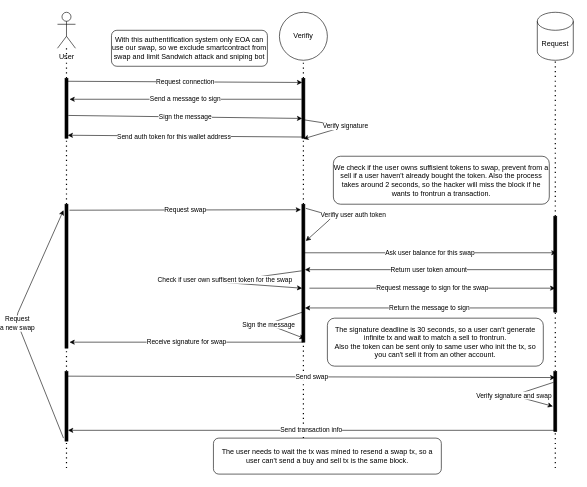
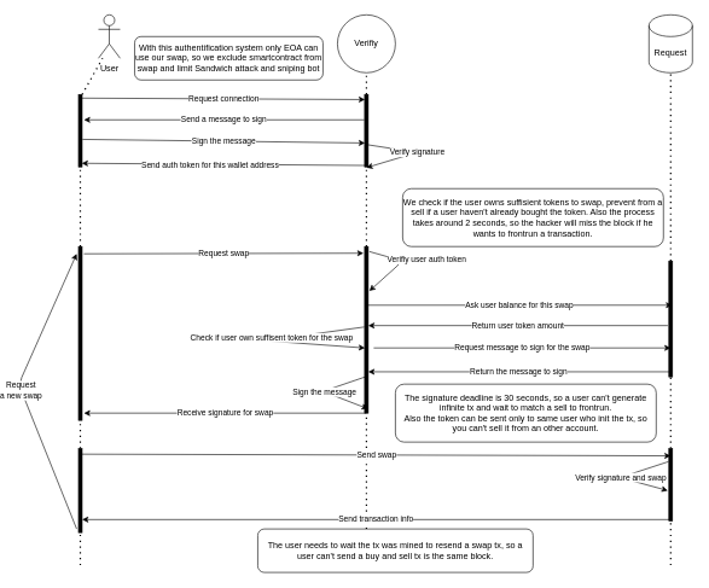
  <mxCell id="0" />
  <mxCell id="1" parent="0" />
- <mxCell id="2" value="User" style="shape=umlActor;verticalLabelPosition=bottom;verticalAlign=top;html=1;outlineConnect=0;" parent="1" vertex="1"><mxGeometry x="90" y="20" width="30" height="60" as="geometry" /></mxCell>
+ <mxCell id="2" value="User" style="shape=umlActor;verticalLabelPosition=bottom;verticalAlign=top;html=1;outlineConnect=0;" parent="1" vertex="1"><mxGeometry x="130" y="20" width="30" height="60" as="geometry" /></mxCell>
  <mxCell id="3" value="" style="endArrow=none;dashed=1;html=1;dashPattern=1 3;strokeWidth=2;startArrow=none;" parent="1" source="9" target="2" edge="1"><mxGeometry width="50" height="50" relative="1" as="geometry"><mxPoint x="105" y="780" as="sourcePoint" /><mxPoint x="100" y="110" as="targetPoint" /></mxGeometry></mxCell>
  <mxCell id="4" value="Verifiy" style="ellipse;whiteSpace=wrap;html=1;aspect=fixed;" parent="1" vertex="1"><mxGeometry x="460" y="20" width="80" height="80" as="geometry" /></mxCell>
  <mxCell id="5" value="Request" style="shape=cylinder3;whiteSpace=wrap;html=1;boundedLbl=1;backgroundOutline=1;size=15;" parent="1" vertex="1"><mxGeometry x="890" y="20" width="60" height="80" as="geometry" /></mxCell>
  <mxCell id="6" value="" style="endArrow=none;dashed=1;html=1;dashPattern=1 3;strokeWidth=2;entryX=0.5;entryY=1;entryDx=0;entryDy=0;startArrow=none;" parent="1" source="11" target="4" edge="1"><mxGeometry width="50" height="50" relative="1" as="geometry"><mxPoint x="500" y="770" as="sourcePoint" /><mxPoint x="157" y="120" as="targetPoint" /></mxGeometry></mxCell>
  <mxCell id="7" value="" style="endArrow=none;dashed=1;html=1;dashPattern=1 3;strokeWidth=2;entryX=0.5;entryY=1;entryDx=0;entryDy=0;entryPerimeter=0;startArrow=none;" parent="1" source="23" target="5" edge="1"><mxGeometry width="50" height="50" relative="1" as="geometry"><mxPoint x="920" y="780" as="sourcePoint" /><mxPoint x="510" y="110" as="targetPoint" /></mxGeometry></mxCell>
  <mxCell id="8" value="" style="endArrow=none;dashed=1;html=1;dashPattern=1 3;strokeWidth=2;startArrow=none;" parent="1" source="19" target="9" edge="1"><mxGeometry width="50" height="50" relative="1" as="geometry"><mxPoint x="105" y="780" as="sourcePoint" /><mxPoint x="105" y="80" as="targetPoint" /></mxGeometry></mxCell>
  <mxCell id="9" value="" style="html=1;points=[];perimeter=orthogonalPerimeter;fillColor=strokeColor;" parent="1" vertex="1"><mxGeometry x="102.5" y="130" width="5" height="100" as="geometry" /></mxCell>
  <mxCell id="10" value="" style="endArrow=none;dashed=1;html=1;dashPattern=1 3;strokeWidth=2;entryX=0.5;entryY=1;entryDx=0;entryDy=0;startArrow=none;" parent="1" source="21" target="11" edge="1"><mxGeometry width="50" height="50" relative="1" as="geometry"><mxPoint x="500" y="770" as="sourcePoint" /><mxPoint x="500" y="100" as="targetPoint" /></mxGeometry></mxCell>
  <mxCell id="11" value="" style="html=1;points=[];perimeter=orthogonalPerimeter;fillColor=strokeColor;" parent="1" vertex="1"><mxGeometry x="497.5" y="130" width="5" height="100" as="geometry" /></mxCell>
  <mxCell id="12" value="Request connection" style="endArrow=classic;html=1;exitX=0.9;exitY=0.05;exitDx=0;exitDy=0;exitPerimeter=0;entryX=0.1;entryY=0.07;entryDx=0;entryDy=0;entryPerimeter=0;" parent="1" source="9" target="11" edge="1"><mxGeometry width="50" height="50" relative="1" as="geometry"><mxPoint x="830" y="320" as="sourcePoint" /><mxPoint x="880" y="270" as="targetPoint" /></mxGeometry></mxCell>
  <mxCell id="13" value="Send a message to sign" style="endArrow=classic;html=1;exitX=-0.1;exitY=0.35;exitDx=0;exitDy=0;exitPerimeter=0;" parent="1" source="11" edge="1"><mxGeometry width="50" height="50" relative="1" as="geometry"><mxPoint x="830" y="350" as="sourcePoint" /><mxPoint x="110" y="165" as="targetPoint" /></mxGeometry></mxCell>
  <mxCell id="14" value="Sign the message" style="endArrow=classic;html=1;exitX=1.1;exitY=0.62;exitDx=0;exitDy=0;exitPerimeter=0;entryX=0.1;entryY=0.67;entryDx=0;entryDy=0;entryPerimeter=0;" parent="1" source="9" target="11" edge="1"><mxGeometry width="50" height="50" relative="1" as="geometry"><mxPoint x="117" y="145" as="sourcePoint" /><mxPoint x="490" y="190" as="targetPoint" /><Array as="points" /></mxGeometry></mxCell>
  <mxCell id="15" value="" style="endArrow=classic;html=1;exitX=0.3;exitY=0.98;exitDx=0;exitDy=0;exitPerimeter=0;entryX=0.9;entryY=0.95;entryDx=0;entryDy=0;entryPerimeter=0;" parent="1" source="11" target="9" edge="1"><mxGeometry width="50" height="50" relative="1" as="geometry"><mxPoint x="830" y="360" as="sourcePoint" /><mxPoint x="880" y="310" as="targetPoint" /></mxGeometry></mxCell>
  <mxCell id="16" value="Send auth token for this wallet address" style="edgeLabel;html=1;align=center;verticalAlign=middle;resizable=0;points=[];" parent="15" vertex="1" connectable="0"><mxGeometry x="0.097" y="1" relative="1" as="geometry"><mxPoint as="offset" /></mxGeometry></mxCell>
  <mxCell id="17" value="With this authentification system only EOA can use our swap, so we exclude smartcontract from swap and limit Sandwich attack and sniping bot" style="rounded=1;whiteSpace=wrap;html=1;" parent="1" vertex="1"><mxGeometry x="180" y="50" width="260" height="60" as="geometry" /></mxCell>
  <mxCell id="18" value="" style="endArrow=none;dashed=1;html=1;dashPattern=1 3;strokeWidth=2;startArrow=none;" parent="1" source="37" target="19" edge="1"><mxGeometry width="50" height="50" relative="1" as="geometry"><mxPoint x="105" y="780" as="sourcePoint" /><mxPoint x="105" y="230" as="targetPoint" /></mxGeometry></mxCell>
  <mxCell id="19" value="" style="html=1;points=[];perimeter=orthogonalPerimeter;fillColor=strokeColor;" parent="1" vertex="1"><mxGeometry x="102.5" y="340" width="5" height="240" as="geometry" /></mxCell>
  <mxCell id="20" value="" style="endArrow=none;dashed=1;html=1;dashPattern=1 3;strokeWidth=2;entryX=0.5;entryY=1;entryDx=0;entryDy=0;" parent="1" target="21" edge="1"><mxGeometry width="50" height="50" relative="1" as="geometry"><mxPoint x="500" y="770" as="sourcePoint" /><mxPoint x="500" y="230" as="targetPoint" /></mxGeometry></mxCell>
  <mxCell id="21" value="" style="html=1;points=[];perimeter=orthogonalPerimeter;fillColor=strokeColor;" parent="1" vertex="1"><mxGeometry x="497.5" y="340" width="5" height="230" as="geometry" /></mxCell>
  <mxCell id="22" value="" style="endArrow=none;dashed=1;html=1;dashPattern=1 3;strokeWidth=2;entryX=0.5;entryY=1;entryDx=0;entryDy=0;entryPerimeter=0;startArrow=none;" parent="1" source="35" target="23" edge="1"><mxGeometry width="50" height="50" relative="1" as="geometry"><mxPoint x="920" y="780" as="sourcePoint" /><mxPoint x="920" y="100" as="targetPoint" /></mxGeometry></mxCell>
  <mxCell id="23" value="" style="html=1;points=[];perimeter=orthogonalPerimeter;fillColor=strokeColor;" parent="1" vertex="1"><mxGeometry x="917.5" y="360" width="5" height="160" as="geometry" /></mxCell>
  <mxCell id="24" value="Verify signature" style="endArrow=classic;html=1;exitX=0.3;exitY=0.69;exitDx=0;exitDy=0;exitPerimeter=0;entryX=0.5;entryY=1.01;entryDx=0;entryDy=0;entryPerimeter=0;" parent="1" source="11" target="11" edge="1"><mxGeometry width="50" height="50" relative="1" as="geometry"><mxPoint x="830" y="440" as="sourcePoint" /><mxPoint x="880" y="390" as="targetPoint" /><Array as="points"><mxPoint x="570" y="210" /></Array></mxGeometry></mxCell>
  <mxCell id="25" value="Verifiy user auth token" style="endArrow=classic;html=1;exitX=1.3;exitY=0.03;exitDx=0;exitDy=0;exitPerimeter=0;entryX=1.3;entryY=0.267;entryDx=0;entryDy=0;entryPerimeter=0;" parent="1" source="21" target="21" edge="1"><mxGeometry x="-0.017" y="30" width="50" height="50" relative="1" as="geometry"><mxPoint x="830" y="440" as="sourcePoint" /><mxPoint x="880" y="390" as="targetPoint" /><Array as="points"><mxPoint x="550" y="360" /></Array><mxPoint x="18" y="-28" as="offset" /></mxGeometry></mxCell>
  <mxCell id="26" value="Request swap" style="endArrow=classic;html=1;entryX=-0.3;entryY=0.04;entryDx=0;entryDy=0;entryPerimeter=0;" parent="1" target="21" edge="1"><mxGeometry width="50" height="50" relative="1" as="geometry"><mxPoint x="110" y="350" as="sourcePoint" /><mxPoint x="880" y="390" as="targetPoint" /></mxGeometry></mxCell>
  <mxCell id="27" value="" style="endArrow=classic;html=1;entryX=0.1;entryY=0.609;entryDx=0;entryDy=0;entryPerimeter=0;exitX=-0.1;exitY=0.483;exitDx=0;exitDy=0;exitPerimeter=0;" parent="1" source="21" target="21" edge="1"><mxGeometry width="50" height="50" relative="1" as="geometry"><mxPoint x="830" y="440" as="sourcePoint" /><mxPoint x="880" y="390" as="targetPoint" /><Array as="points"><mxPoint x="360" y="470" /></Array></mxGeometry></mxCell>
  <mxCell id="28" value="Check if user own suffisent token for the swap" style="edgeLabel;html=1;align=center;verticalAlign=middle;resizable=0;points=[];" parent="27" vertex="1" connectable="0"><mxGeometry x="-0.059" y="-3" relative="1" as="geometry"><mxPoint x="1" as="offset" /></mxGeometry></mxCell>
  <mxCell id="29" value="Return user token amount" style="endArrow=classic;html=1;exitX=-0.3;exitY=0.557;exitDx=0;exitDy=0;exitPerimeter=0;" parent="1" source="23" target="21" edge="1"><mxGeometry width="50" height="50" relative="1" as="geometry"><mxPoint x="830" y="440" as="sourcePoint" /><mxPoint x="880" y="390" as="targetPoint" /></mxGeometry></mxCell>
  <mxCell id="30" value="Request message to sign for the swap" style="endArrow=classic;html=1;" parent="1" edge="1"><mxGeometry width="50" height="50" relative="1" as="geometry"><mxPoint x="510" y="480" as="sourcePoint" /><mxPoint x="920" y="480" as="targetPoint" /></mxGeometry></mxCell>
  <mxCell id="31" value="Return the message to sign" style="endArrow=classic;html=1;exitX=0.1;exitY=0.956;exitDx=0;exitDy=0;exitPerimeter=0;" parent="1" source="23" target="21" edge="1"><mxGeometry width="50" height="50" relative="1" as="geometry"><mxPoint x="830" y="440" as="sourcePoint" /><mxPoint x="880" y="390" as="targetPoint" /></mxGeometry></mxCell>
  <mxCell id="32" value="Sign the message" style="endArrow=classic;html=1;exitX=0.1;exitY=0.783;exitDx=0;exitDy=0;exitPerimeter=0;entryX=0.9;entryY=0.974;entryDx=0;entryDy=0;entryPerimeter=0;" parent="1" source="21" target="21" edge="1"><mxGeometry width="50" height="50" relative="1" as="geometry"><mxPoint x="830" y="440" as="sourcePoint" /><mxPoint x="880" y="390" as="targetPoint" /><Array as="points"><mxPoint x="440" y="540" /></Array></mxGeometry></mxCell>
  <mxCell id="33" value="Receive signature for swap" style="endArrow=classic;html=1;exitX=0.5;exitY=1;exitDx=0;exitDy=0;exitPerimeter=0;" parent="1" source="21" edge="1"><mxGeometry width="50" height="50" relative="1" as="geometry"><mxPoint x="830" y="440" as="sourcePoint" /><mxPoint x="110" y="570" as="targetPoint" /><mxPoint as="offset" /></mxGeometry></mxCell>
  <mxCell id="34" value="" style="endArrow=none;dashed=1;html=1;dashPattern=1 3;strokeWidth=2;entryX=0.5;entryY=1;entryDx=0;entryDy=0;entryPerimeter=0;" parent="1" target="35" edge="1"><mxGeometry width="50" height="50" relative="1" as="geometry"><mxPoint x="920" y="780" as="sourcePoint" /><mxPoint x="920" y="520" as="targetPoint" /></mxGeometry></mxCell>
  <mxCell id="35" value="" style="html=1;points=[];perimeter=orthogonalPerimeter;fillColor=strokeColor;" parent="1" vertex="1"><mxGeometry x="917.5" y="619" width="5" height="100" as="geometry" /></mxCell>
  <mxCell id="36" value="" style="endArrow=none;dashed=1;html=1;dashPattern=1 3;strokeWidth=2;" parent="1" target="37" edge="1"><mxGeometry width="50" height="50" relative="1" as="geometry"><mxPoint x="105" y="780" as="sourcePoint" /><mxPoint x="105" y="580" as="targetPoint" /></mxGeometry></mxCell>
  <mxCell id="37" value="" style="html=1;points=[];perimeter=orthogonalPerimeter;fillColor=strokeColor;" parent="1" vertex="1"><mxGeometry x="102.5" y="619" width="5" height="116" as="geometry" /></mxCell>
  <mxCell id="38" value="Send swap" style="endArrow=classic;html=1;exitX=0.9;exitY=0.07;exitDx=0;exitDy=0;exitPerimeter=0;" parent="1" edge="1"><mxGeometry width="50" height="50" relative="1" as="geometry"><mxPoint x="107" y="626.7" as="sourcePoint" /><mxPoint x="920" y="629" as="targetPoint" /></mxGeometry></mxCell>
  <mxCell id="39" value="Verify signature and swap" style="endArrow=classic;html=1;entryX=-0.3;entryY=0.58;entryDx=0;entryDy=0;entryPerimeter=0;exitX=-0.1;exitY=0.18;exitDx=0;exitDy=0;exitPerimeter=0;" parent="1" source="35" target="35" edge="1"><mxGeometry width="50" height="50" relative="1" as="geometry"><mxPoint x="830" y="459" as="sourcePoint" /><mxPoint x="880" y="409" as="targetPoint" /><Array as="points"><mxPoint x="850" y="659" /></Array></mxGeometry></mxCell>
  <mxCell id="40" value="Send transaction info" style="endArrow=classic;html=1;exitX=0.3;exitY=0.98;exitDx=0;exitDy=0;exitPerimeter=0;" parent="1" source="35" edge="1"><mxGeometry width="50" height="50" relative="1" as="geometry"><mxPoint x="830" y="459" as="sourcePoint" /><mxPoint x="107.5" y="717" as="targetPoint" /></mxGeometry></mxCell>
  <mxCell id="41" value="Request&lt;br&gt;a new swap" style="endArrow=classic;html=1;" parent="1" edge="1"><mxGeometry width="50" height="50" relative="1" as="geometry"><mxPoint x="100" y="730" as="sourcePoint" /><mxPoint x="100" y="350" as="targetPoint" /><Array as="points"><mxPoint x="20" y="530" /></Array></mxGeometry></mxCell>
  <mxCell id="42" value="Ask user balance for this swap" style="endArrow=classic;html=1;entryX=0.9;entryY=0.381;entryDx=0;entryDy=0;entryPerimeter=0;" parent="1" target="23" edge="1"><mxGeometry width="50" height="50" relative="1" as="geometry"><mxPoint x="500" y="421" as="sourcePoint" /><mxPoint x="420" y="390" as="targetPoint" /></mxGeometry></mxCell>
  <mxCell id="43" value="The signature deadline is 30 seconds, so a user can't generate infinite tx and wait to match a sell to frontrun.&lt;br&gt;Also the token can be sent only to same user who init the tx, so you can't sell it from an other account." style="rounded=1;whiteSpace=wrap;html=1;" parent="1" vertex="1"><mxGeometry x="540" y="530" width="360" height="80" as="geometry" /></mxCell>
  <mxCell id="44" value="The user needs to wait the tx was mined to resend a swap tx, so a user can't send a buy and sell tx is the same block." style="rounded=1;whiteSpace=wrap;html=1;" parent="1" vertex="1"><mxGeometry x="350" y="730" width="380" height="60" as="geometry" /></mxCell>
  <mxCell id="45" value="We check if the user owns suffisient tokens to swap, prevent from a sell if a user haven't already bought the token. Also the process takes around 2 seconds, so the hacker will miss the block if he wants to frontrun a transaction." style="rounded=1;whiteSpace=wrap;html=1;" parent="1" vertex="1"><mxGeometry x="550" y="260" width="360" height="80" as="geometry" /></mxCell>
